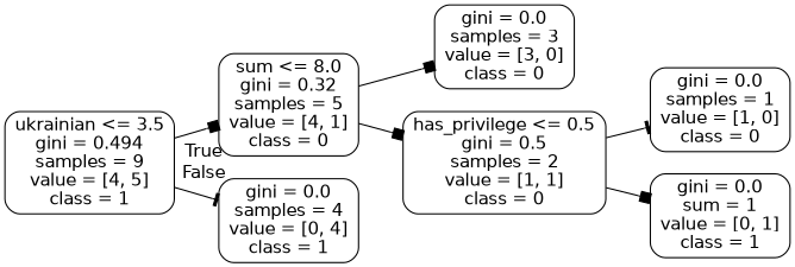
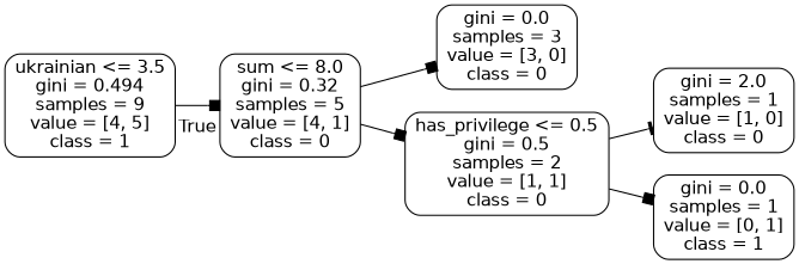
  digraph {
    rankdir=LR
    node [color=black fontname=helvetica shape=box style=rounded]
    edge [arrowhead=box fontname=helvetica]
    n1 [label="ukrainian <= 3.5\ngini = 0.494\nsamples = 9\nvalue = [4, 5]\nclass = 1"]
    n2 [label="sum <= 8.0\ngini = 0.32\nsamples = 5\nvalue = [4, 1]\nclass = 0"]
-   n3 [label="gini = 0.0\nsamples = 4\nvalue = [0, 4]\nclass = 1"]
    n4 [label="gini = 0.0\nsamples = 3\nvalue = [3, 0]\nclass = 0"]
    n5 [label="has_privilege <= 0.5\ngini = 0.5\nsamples = 2\nvalue = [1, 1]\nclass = 0"]
-   n6 [label="gini = 0.0\nsamples = 1\nvalue = [1, 0]\nclass = 0"]
-   n7 [label="gini = 0.0\nsum = 1\nvalue = [0, 1]\nclass = 1"]
+   n6 [label="gini = 2.0\nsamples = 1\nvalue = [1, 0]\nclass = 0"]
+   n7 [label="gini = 0.0\nsamples = 1\nvalue = [0, 1]\nclass = 1"]
    n1 -> n2 [headlabel=True labelangle=45 labeldistance=2.5]
-   n1 -> n3 [arrowhead=tee headlabel=False labelangle=-45 labeldistance=2.5]
    n2 -> n4
    n2 -> n5
    n5 -> n6 [arrowhead=tee]
    n5 -> n7
  }
